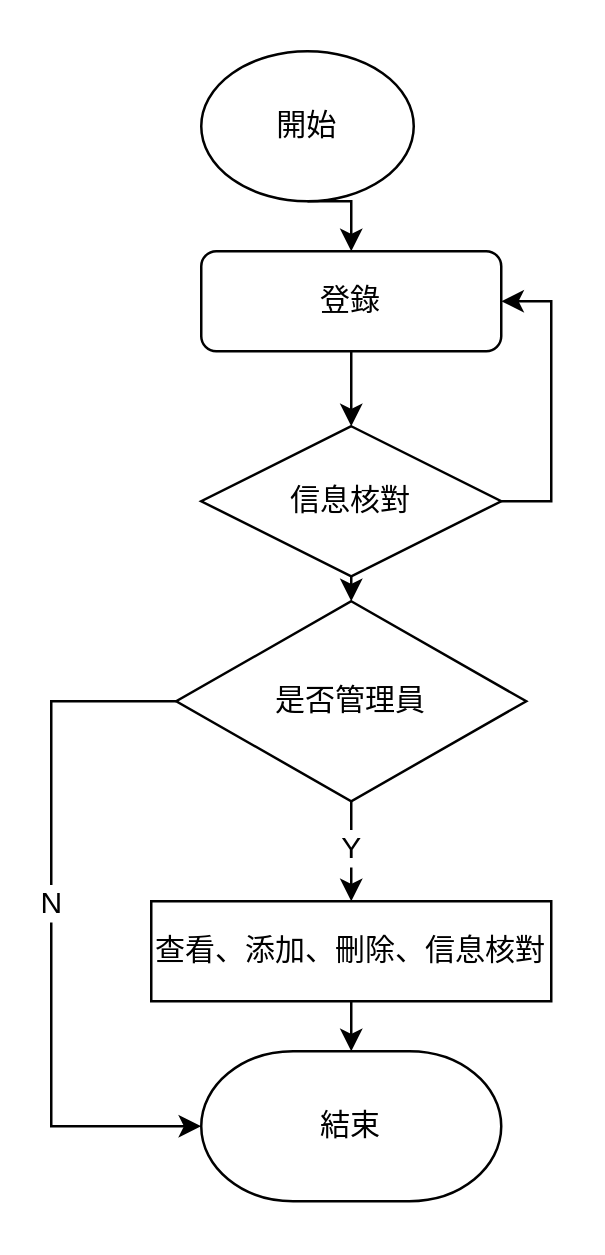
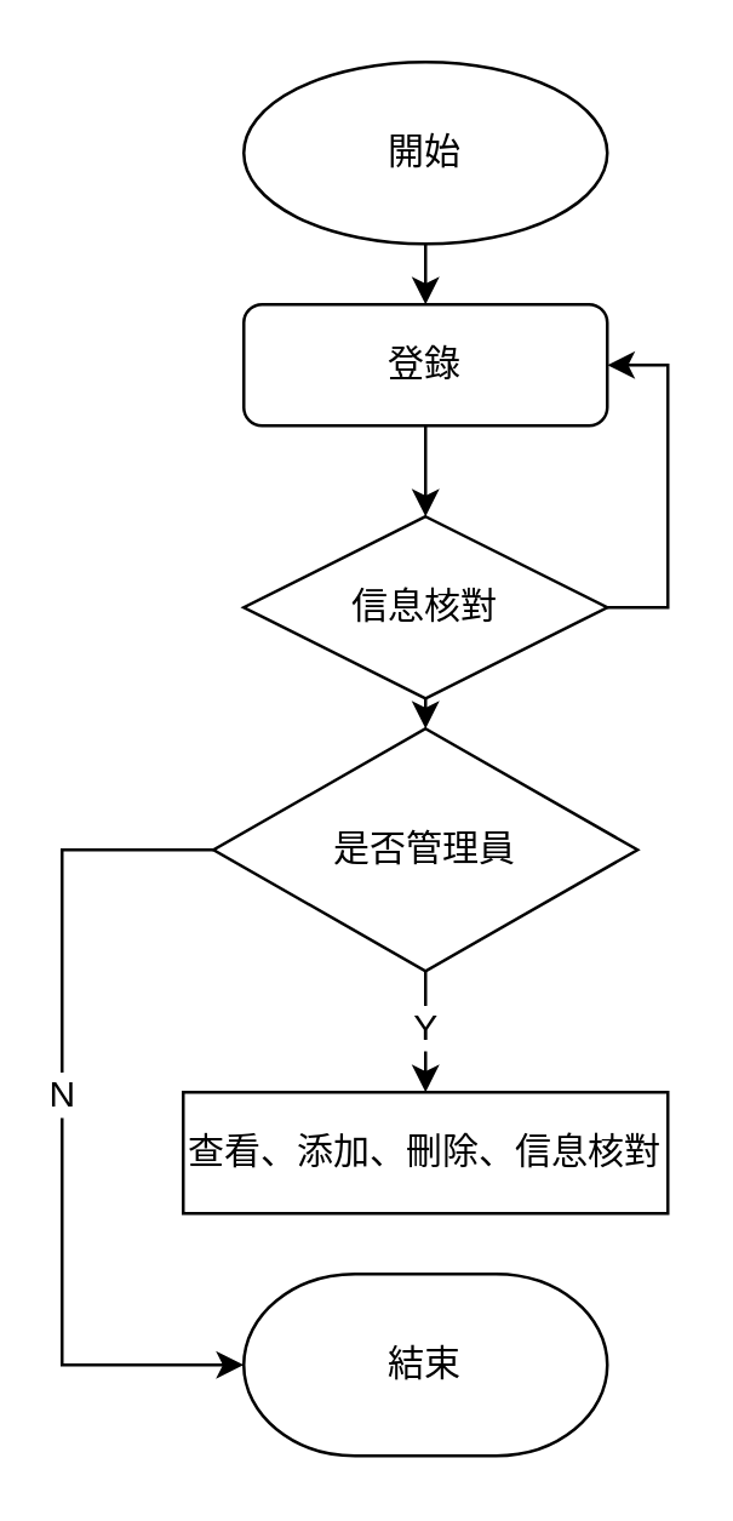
  <mxCell id="0" />
  <mxCell id="1" parent="0" />
  <mxCell id="2" style="edgeStyle=orthogonalEdgeStyle;rounded=0;orthogonalLoop=1;jettySize=auto;html=1;exitX=0.5;exitY=1;exitDx=0;exitDy=0;exitPerimeter=0;entryX=0.5;entryY=0;entryDx=0;entryDy=0;" edge="1" parent="1" source="3" target="6"><mxGeometry relative="1" as="geometry" /></mxCell>
- <mxCell id="3" value="開始" style="strokeWidth=1;html=1;shape=mxgraph.flowchart.start_1;whiteSpace=wrap;" vertex="1" parent="1"><mxGeometry x="80" y="20" width="85" height="60" as="geometry" /></mxCell>
+ <mxCell id="3" value="開始" style="strokeWidth=1;html=1;shape=mxgraph.flowchart.start_1;whiteSpace=wrap;" vertex="1" parent="1"><mxGeometry x="80" y="20" width="120" height="60" as="geometry" /></mxCell>
  <mxCell id="4" value="結束" style="strokeWidth=1;html=1;shape=mxgraph.flowchart.terminator;whiteSpace=wrap;strokeColor=default;" vertex="1" parent="1"><mxGeometry x="80" y="420" width="120" height="60" as="geometry" /></mxCell>
  <mxCell id="5" style="edgeStyle=orthogonalEdgeStyle;rounded=0;orthogonalLoop=1;jettySize=auto;html=1;exitX=0.5;exitY=1;exitDx=0;exitDy=0;entryX=0.5;entryY=0;entryDx=0;entryDy=0;" edge="1" parent="1" source="6" target="9"><mxGeometry relative="1" as="geometry" /></mxCell>
  <mxCell id="6" value="登錄" style="whiteSpace=wrap;html=1;rounded=1;" vertex="1" parent="1"><mxGeometry x="80" y="100" width="120" height="40" as="geometry" /></mxCell>
  <mxCell id="7" style="edgeStyle=orthogonalEdgeStyle;rounded=0;orthogonalLoop=1;jettySize=auto;html=1;exitX=0.5;exitY=1;exitDx=0;exitDy=0;entryX=0.5;entryY=0;entryDx=0;entryDy=0;" edge="1" parent="1" source="9" target="13"><mxGeometry relative="1" as="geometry" /></mxCell>
  <mxCell id="8" style="edgeStyle=orthogonalEdgeStyle;rounded=0;orthogonalLoop=1;jettySize=auto;html=1;exitX=1;exitY=0.5;exitDx=0;exitDy=0;entryX=1;entryY=0.5;entryDx=0;entryDy=0;" edge="1" parent="1" source="9" target="6"><mxGeometry relative="1" as="geometry" /></mxCell>
  <mxCell id="9" value="信息核對" style="rhombus;whiteSpace=wrap;html=1;" vertex="1" parent="1"><mxGeometry x="80" y="170" width="120" height="60" as="geometry" /></mxCell>
  <mxCell id="10" value="查看、添加、刪除、信息核對" style="rounded=0;whiteSpace=wrap;html=1;" vertex="1" parent="1"><mxGeometry x="60" y="360" width="160" height="40" as="geometry" /></mxCell>
  <mxCell id="11" style="edgeStyle=orthogonalEdgeStyle;rounded=0;orthogonalLoop=1;jettySize=auto;html=1;exitX=0.5;exitY=1;exitDx=0;exitDy=0;entryX=0.5;entryY=0;entryDx=0;entryDy=0;" edge="1" parent="1" source="13" target="10"><mxGeometry relative="1" as="geometry" /></mxCell>
  <mxCell id="12" value="Y" style="edgeLabel;html=1;align=center;verticalAlign=middle;resizable=0;points=[];fontSize=12;" vertex="1" connectable="0" parent="11"><mxGeometry x="-0.11" y="-1" relative="1" as="geometry"><mxPoint as="offset" /></mxGeometry></mxCell>
  <mxCell id="13" value="是否管理員" style="rhombus;whiteSpace=wrap;html=1;" vertex="1" parent="1"><mxGeometry x="70" y="240" width="140" height="80" as="geometry" /></mxCell>
- <mxCell id="14" style="edgeStyle=orthogonalEdgeStyle;rounded=0;orthogonalLoop=1;jettySize=auto;html=1;exitX=0.5;exitY=1;exitDx=0;exitDy=0;entryX=0.5;entryY=0;entryDx=0;entryDy=0;entryPerimeter=0;" edge="1" parent="1" source="10" target="4"><mxGeometry relative="1" as="geometry" /></mxCell>
  <mxCell id="15" style="edgeStyle=orthogonalEdgeStyle;rounded=0;orthogonalLoop=1;jettySize=auto;html=1;" edge="1" parent="1"><mxGeometry relative="1" as="geometry"><mxPoint x="70" y="280" as="sourcePoint" /><mxPoint x="80" y="450" as="targetPoint" /><Array as="points"><mxPoint x="20" y="280" /><mxPoint x="20" y="450" /></Array></mxGeometry></mxCell>
  <mxCell id="16" value="&lt;font style=&quot;font-size: 12px;&quot;&gt;N&lt;/font&gt;" style="edgeLabel;html=1;align=center;verticalAlign=middle;resizable=0;points=[];" vertex="1" connectable="0" parent="15"><mxGeometry x="-0.07" y="-1" relative="1" as="geometry"><mxPoint as="offset" /></mxGeometry></mxCell>
